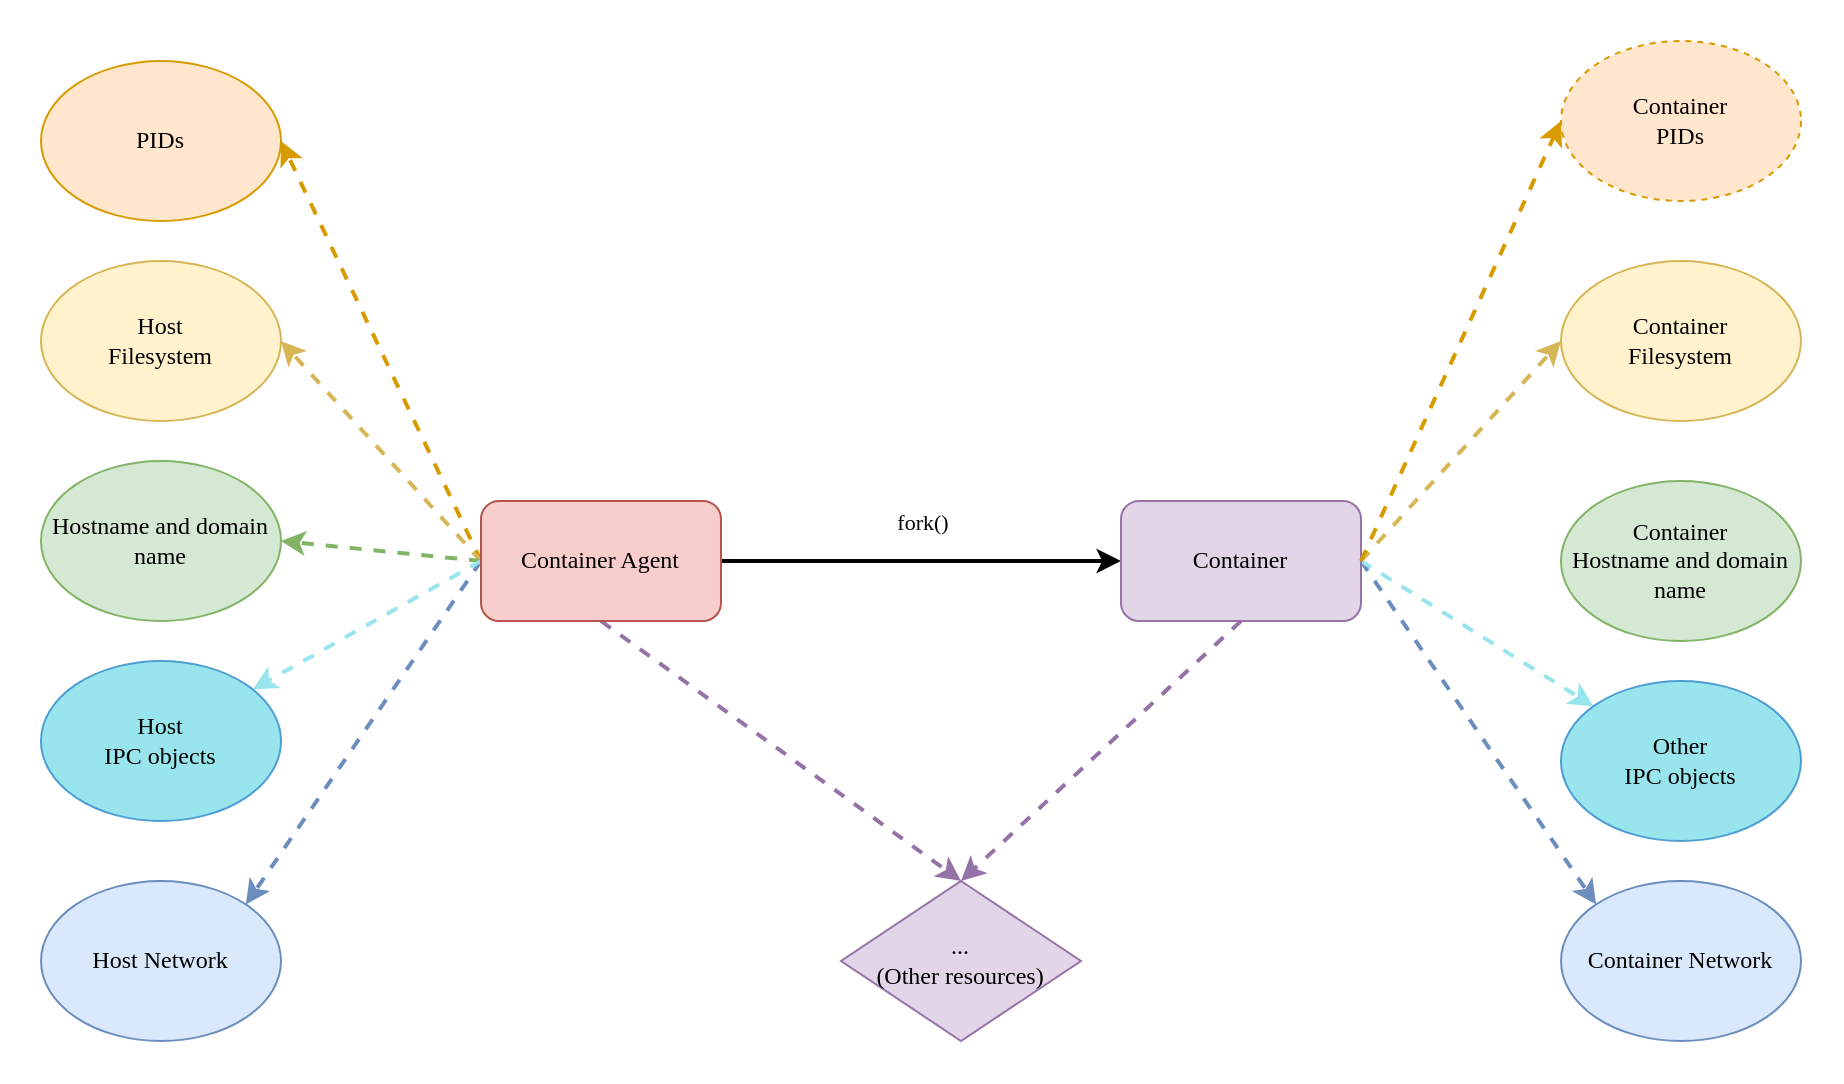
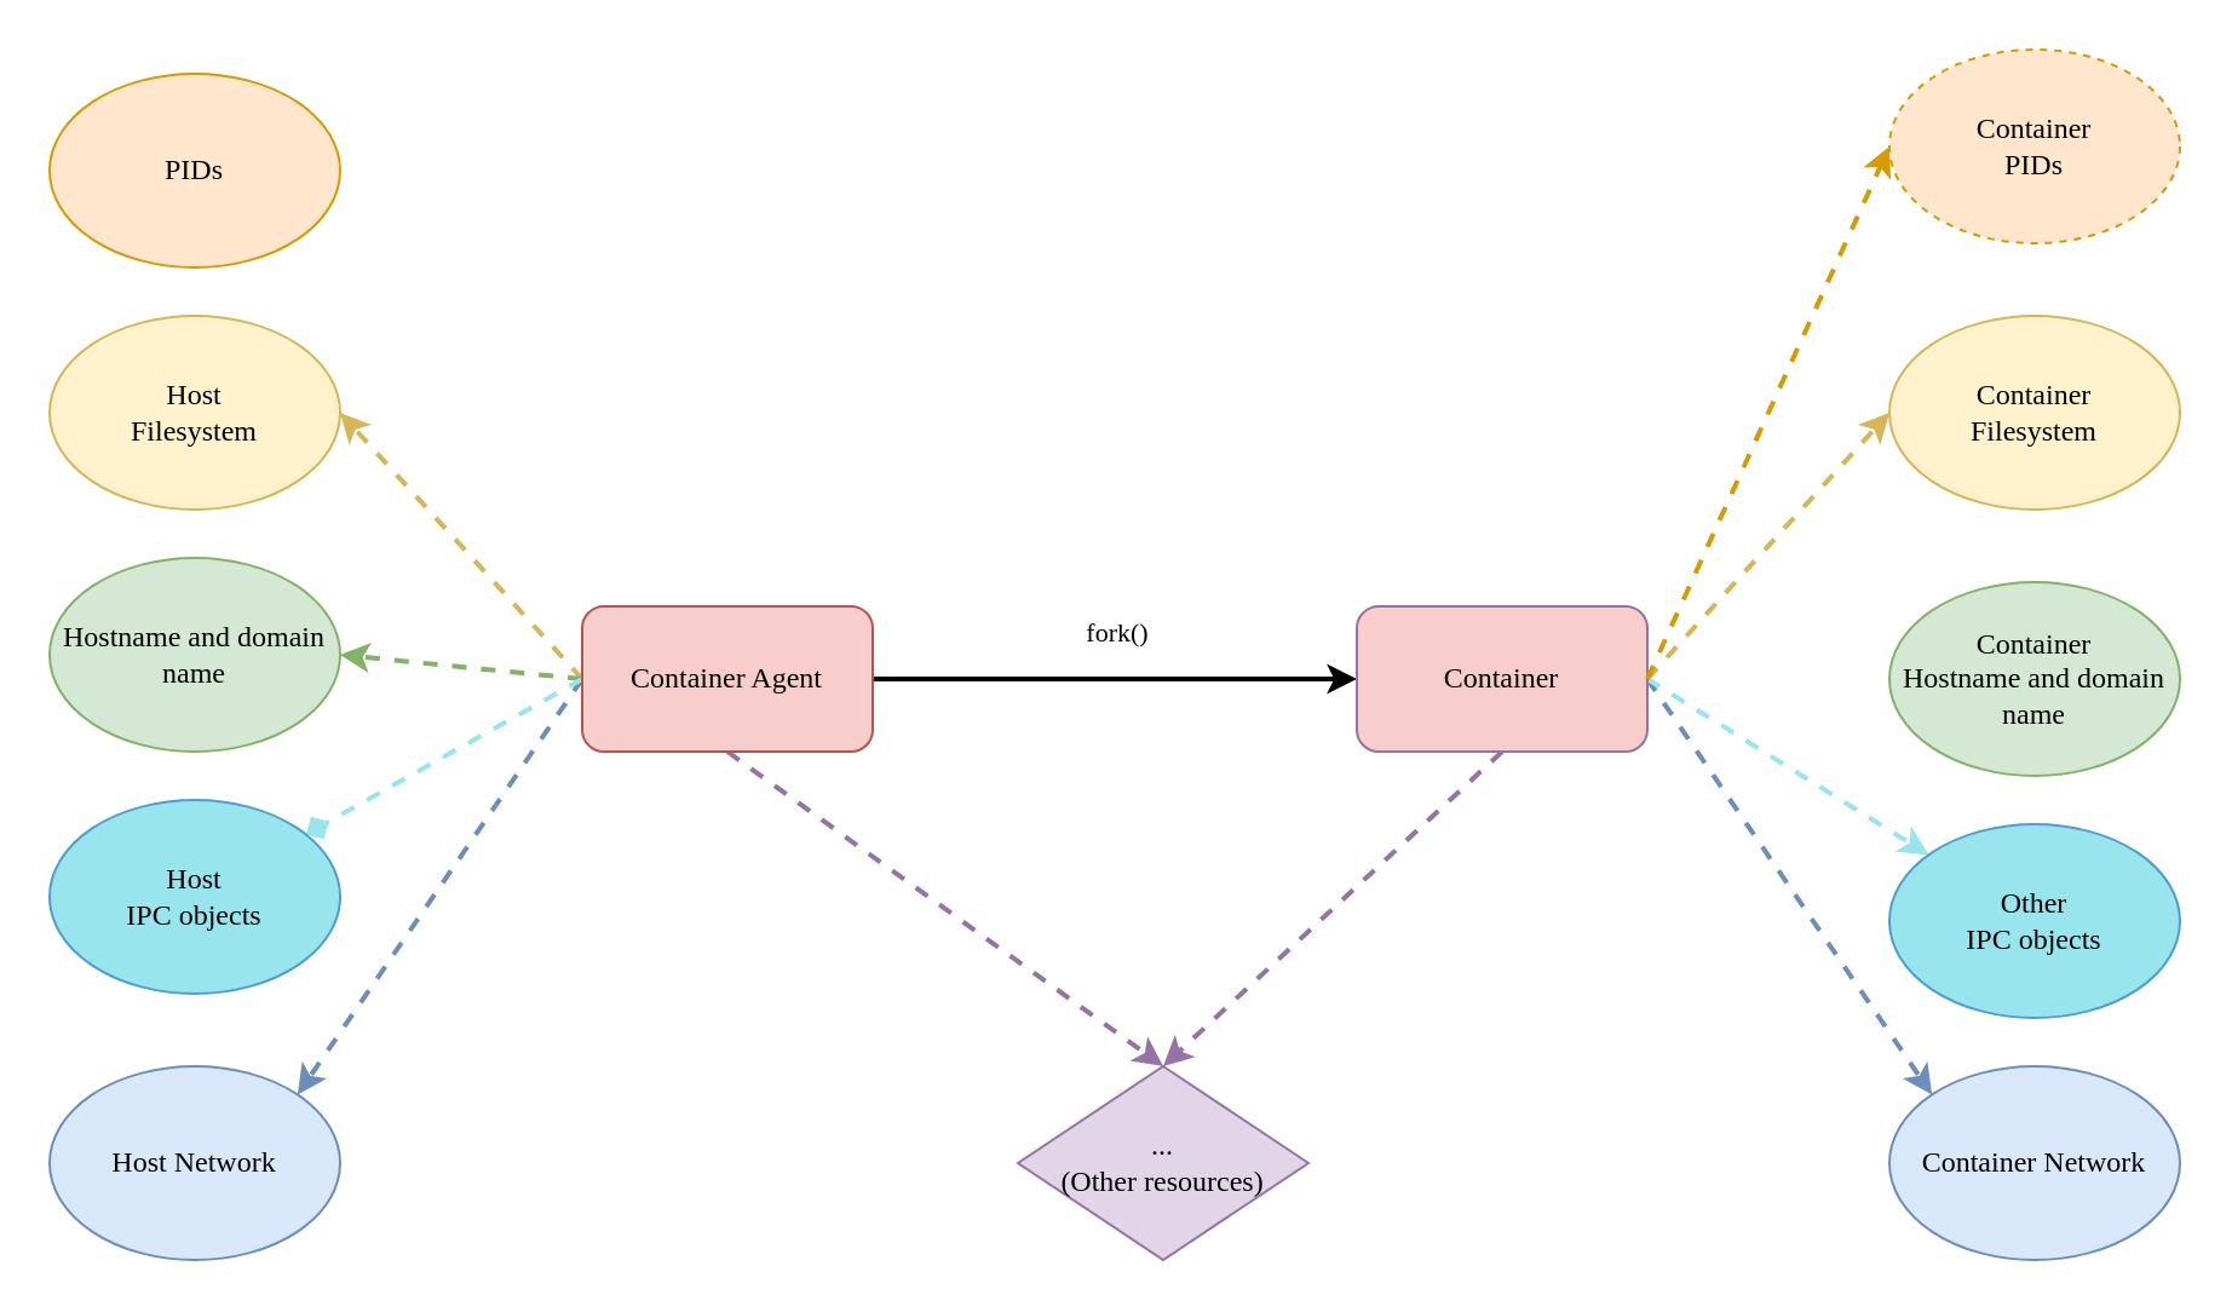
  <mxCell id="0" />
  <mxCell id="1" parent="0" />
- <mxCell id="2" style="orthogonalLoop=1;jettySize=auto;html=1;exitX=0;exitY=0.5;exitDx=0;exitDy=0;rounded=0;strokeWidth=2;dashed=1;fillColor=#ffe6cc;strokeColor=#d79b00;entryX=1;entryY=0.5;entryDx=0;entryDy=0;" parent="1" source="10" target="16" edge="1"><mxGeometry relative="1" as="geometry" /></mxCell>
  <mxCell id="3" style="edgeStyle=none;rounded=0;orthogonalLoop=1;jettySize=auto;html=1;exitX=0;exitY=0.5;exitDx=0;exitDy=0;dashed=1;strokeWidth=2;fillColor=#fff2cc;strokeColor=#d6b656;entryX=1;entryY=0.5;entryDx=0;entryDy=0;" parent="1" source="10" target="18" edge="1"><mxGeometry relative="1" as="geometry" /></mxCell>
  <mxCell id="4" style="edgeStyle=none;rounded=0;orthogonalLoop=1;jettySize=auto;html=1;exitX=0;exitY=0.5;exitDx=0;exitDy=0;entryX=1;entryY=0;entryDx=0;entryDy=0;dashed=1;strokeWidth=2;fillColor=#dae8fc;strokeColor=#6c8ebf;" parent="1" source="10" target="17" edge="1"><mxGeometry relative="1" as="geometry" /></mxCell>
  <mxCell id="5" style="edgeStyle=none;rounded=0;orthogonalLoop=1;jettySize=auto;html=1;exitX=0.5;exitY=1;exitDx=0;exitDy=0;entryX=0.5;entryY=0;entryDx=0;entryDy=0;dashed=1;strokeWidth=2;fillColor=#e1d5e7;strokeColor=#9673a6;" parent="1" source="10" target="19" edge="1"><mxGeometry relative="1" as="geometry" /></mxCell>
  <mxCell id="6" style="edgeStyle=none;rounded=0;orthogonalLoop=1;jettySize=auto;html=1;exitX=1;exitY=0.5;exitDx=0;exitDy=0;entryX=0;entryY=0.5;entryDx=0;entryDy=0;strokeWidth=2;" parent="1" source="10" target="15" edge="1"><mxGeometry relative="1" as="geometry" /></mxCell>
  <mxCell id="7" value="&lt;font face=&quot;Comic Sans MS&quot;&gt;fork()&lt;/font&gt;" style="edgeLabel;html=1;align=center;verticalAlign=middle;resizable=0;points=[];" parent="6" vertex="1" connectable="0"><mxGeometry x="-0.252" y="-3" relative="1" as="geometry"><mxPoint x="25.71" y="-23" as="offset" /></mxGeometry></mxCell>
  <mxCell id="8" style="rounded=0;orthogonalLoop=1;jettySize=auto;html=1;exitX=0;exitY=0.5;exitDx=0;exitDy=0;strokeWidth=2;dashed=1;fillColor=#d5e8d4;strokeColor=#82b366;entryX=1;entryY=0.5;entryDx=0;entryDy=0;" parent="1" source="10" target="24" edge="1"><mxGeometry relative="1" as="geometry" /></mxCell>
- <mxCell id="9" style="rounded=0;orthogonalLoop=1;jettySize=auto;html=1;exitX=0;exitY=0.5;exitDx=0;exitDy=0;strokeWidth=2;dashed=1;fillColor=#dae8fc;strokeColor=#98E5ED;" parent="1" source="10" target="25" edge="1"><mxGeometry relative="1" as="geometry" /></mxCell>
+ <mxCell id="9" style="rounded=0;orthogonalLoop=1;jettySize=auto;html=1;exitX=0;exitY=0.5;exitDx=0;exitDy=0;strokeWidth=2;dashed=1;fillColor=#dae8fc;strokeColor=#98E5ED;endArrow=diamond;" parent="1" source="10" target="25" edge="1"><mxGeometry relative="1" as="geometry" /></mxCell>
  <mxCell id="10" value="&lt;font face=&quot;Comic Sans MS&quot;&gt;Container Agent&lt;/font&gt;" style="rounded=1;whiteSpace=wrap;html=1;fillColor=#f8cecc;strokeColor=#b85450;" parent="1" vertex="1"><mxGeometry x="240" y="250" width="120" height="60" as="geometry" /></mxCell>
  <mxCell id="11" style="edgeStyle=none;rounded=0;orthogonalLoop=1;jettySize=auto;html=1;exitX=1;exitY=0.5;exitDx=0;exitDy=0;entryX=0;entryY=0.5;entryDx=0;entryDy=0;dashed=1;strokeWidth=2;fillColor=#fff2cc;strokeColor=#d6b656;" parent="1" source="15" target="21" edge="1"><mxGeometry relative="1" as="geometry" /></mxCell>
  <mxCell id="12" style="edgeStyle=none;rounded=0;orthogonalLoop=1;jettySize=auto;html=1;exitX=1;exitY=0.5;exitDx=0;exitDy=0;entryX=0;entryY=0;entryDx=0;entryDy=0;dashed=1;strokeWidth=2;fillColor=#dae8fc;strokeColor=#6c8ebf;" parent="1" source="15" target="27" edge="1"><mxGeometry relative="1" as="geometry" /></mxCell>
  <mxCell id="13" style="edgeStyle=none;rounded=0;orthogonalLoop=1;jettySize=auto;html=1;exitX=0.5;exitY=1;exitDx=0;exitDy=0;entryX=0.5;entryY=0;entryDx=0;entryDy=0;dashed=1;strokeWidth=2;fillColor=#e1d5e7;strokeColor=#9673a6;" parent="1" source="15" target="19" edge="1"><mxGeometry relative="1" as="geometry" /></mxCell>
  <mxCell id="14" style="edgeStyle=none;rounded=0;orthogonalLoop=1;jettySize=auto;html=1;exitX=1;exitY=0.5;exitDx=0;exitDy=0;dashed=1;strokeColor=#98E5ED;strokeWidth=2;" parent="1" source="15" target="26" edge="1"><mxGeometry relative="1" as="geometry" /></mxCell>
- <mxCell id="15" value="&lt;font face=&quot;Comic Sans MS&quot;&gt;Container&lt;/font&gt;" style="rounded=1;whiteSpace=wrap;html=1;fillColor=#e1d5e7;strokeColor=#9673a6;" parent="1" vertex="1"><mxGeometry x="560" y="250" width="120" height="60" as="geometry" /></mxCell>
+ <mxCell id="15" value="&lt;font face=&quot;Comic Sans MS&quot;&gt;Container&lt;/font&gt;" style="rounded=1;whiteSpace=wrap;html=1;fillColor=#f8cecc;strokeColor=#9673a6;" parent="1" vertex="1"><mxGeometry x="560" y="250" width="120" height="60" as="geometry" /></mxCell>
  <mxCell id="16" value="&lt;font face=&quot;Comic Sans MS&quot;&gt;PIDs&lt;/font&gt;" style="ellipse;whiteSpace=wrap;html=1;rounded=1;fillColor=#ffe6cc;strokeColor=#d79b00;" parent="1" vertex="1"><mxGeometry x="20" y="30" width="120" height="80" as="geometry" /></mxCell>
  <mxCell id="17" value="&lt;font face=&quot;Comic Sans MS&quot;&gt;Host Network&lt;/font&gt;" style="ellipse;whiteSpace=wrap;html=1;rounded=1;fillColor=#dae8fc;strokeColor=#6c8ebf;" parent="1" vertex="1"><mxGeometry x="20" y="440" width="120" height="80" as="geometry" /></mxCell>
  <mxCell id="18" value="&lt;font face=&quot;Comic Sans MS&quot;&gt;Host &lt;br&gt;Filesystem&lt;/font&gt;" style="ellipse;whiteSpace=wrap;html=1;rounded=1;fillColor=#fff2cc;strokeColor=#d6b656;" parent="1" vertex="1"><mxGeometry x="20" y="130" width="120" height="80" as="geometry" /></mxCell>
  <mxCell id="19" value="&lt;font face=&quot;Comic Sans MS&quot;&gt;... &lt;br&gt;(Other resources)&lt;/font&gt;" style="rhombus;whiteSpace=wrap;html=1;fillColor=#e1d5e7;strokeColor=#9673a6;" parent="1" vertex="1"><mxGeometry x="420" y="440" width="120" height="80" as="geometry" /></mxCell>
  <mxCell id="20" style="orthogonalLoop=1;jettySize=auto;html=1;exitX=1;exitY=0.5;exitDx=0;exitDy=0;rounded=0;strokeWidth=2;dashed=1;fillColor=#ffe6cc;strokeColor=#d79b00;entryX=0;entryY=0.5;entryDx=0;entryDy=0;" parent="1" source="15" target="22" edge="1"><mxGeometry relative="1" as="geometry"><mxPoint x="320" y="380" as="sourcePoint" /><mxPoint x="220" y="470" as="targetPoint" /></mxGeometry></mxCell>
  <mxCell id="21" value="&lt;font face=&quot;Comic Sans MS&quot;&gt;Container&lt;br&gt;Filesystem&lt;/font&gt;" style="ellipse;whiteSpace=wrap;html=1;rounded=1;fillColor=#fff2cc;strokeColor=#d6b656;" parent="1" vertex="1"><mxGeometry x="780" y="130" width="120" height="80" as="geometry" /></mxCell>
  <mxCell id="22" value="&lt;font face=&quot;Comic Sans MS&quot;&gt;Container&lt;br&gt;PIDs&lt;/font&gt;" style="ellipse;whiteSpace=wrap;html=1;rounded=1;fillColor=#ffe6cc;strokeColor=#d79b00;dashed=1;" parent="1" vertex="1"><mxGeometry x="780" y="20" width="120" height="80" as="geometry" /></mxCell>
  <mxCell id="23" value="&lt;font face=&quot;Comic Sans MS&quot;&gt;Container&lt;br&gt;&lt;/font&gt;&lt;span style=&quot;font-family: &amp;#34;comic sans ms&amp;#34;&quot;&gt;Hostname and domain name&lt;/span&gt;&lt;font face=&quot;Comic Sans MS&quot;&gt;&lt;br&gt;&lt;/font&gt;" style="ellipse;whiteSpace=wrap;html=1;rounded=1;fillColor=#d5e8d4;strokeColor=#82b366;" parent="1" vertex="1"><mxGeometry x="780" y="240" width="120" height="80" as="geometry" /></mxCell>
  <mxCell id="24" value="&lt;font face=&quot;Comic Sans MS&quot;&gt;Hostname and domain name&lt;/font&gt;" style="ellipse;whiteSpace=wrap;html=1;rounded=1;fillColor=#d5e8d4;strokeColor=#82b366;" parent="1" vertex="1"><mxGeometry x="20" y="230" width="120" height="80" as="geometry" /></mxCell>
  <mxCell id="25" value="&lt;font face=&quot;Comic Sans MS&quot;&gt;Host&lt;br&gt;IPC objects&lt;/font&gt;" style="ellipse;whiteSpace=wrap;html=1;rounded=1;strokeColor=#4E9ED4;fillColor=#98E5ED;" parent="1" vertex="1"><mxGeometry x="20" y="330" width="120" height="80" as="geometry" /></mxCell>
  <mxCell id="26" value="&lt;font face=&quot;Comic Sans MS&quot;&gt;Other&lt;br&gt;IPC objects&lt;/font&gt;" style="ellipse;whiteSpace=wrap;html=1;rounded=1;strokeColor=#4E9ED4;fillColor=#98E5ED;" parent="1" vertex="1"><mxGeometry x="780" y="340" width="120" height="80" as="geometry" /></mxCell>
  <mxCell id="27" value="&lt;font face=&quot;Comic Sans MS&quot;&gt;Container Network&lt;/font&gt;" style="ellipse;whiteSpace=wrap;html=1;rounded=1;fillColor=#dae8fc;strokeColor=#6c8ebf;" vertex="1" parent="1"><mxGeometry x="780" y="440" width="120" height="80" as="geometry" /></mxCell>
